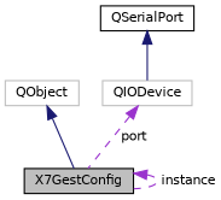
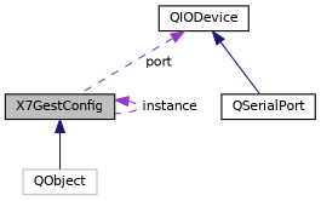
  digraph {
    node [color=black fillcolor=white fontname=Helvetica fontsize=10 shape=record style=filled]
    edge [color=darkorchid3 dir=back fontname=Helvetica fontsize=10 labelfontname=Helvetica labelfontsize=10 style=dashed]
    n1 [fillcolor=grey75 fontcolor=black height=0.2 label=X7GestConfig width=0.4]
    n2 [color=grey75 height=0.2 label=QObject width=0.4]
    n3 [height=0.2 label=QSerialPort width=0.4]
-   n4 [color=grey75 height=0.2 label=QIODevice width=0.4]
+   n4 [height=0.2 label=QIODevice width=0.4]
    n1 -> n1 [label=" instance"]
-   n2 -> n1 [color=midnightblue style=solid]
+   n1 -> n2 [color=midnightblue style=solid]
    n4 -> n1 [label=" port"]
-   n3 -> n4 [color=midnightblue style=solid]
+   n4 -> n3 [color=midnightblue style=solid]
  }
